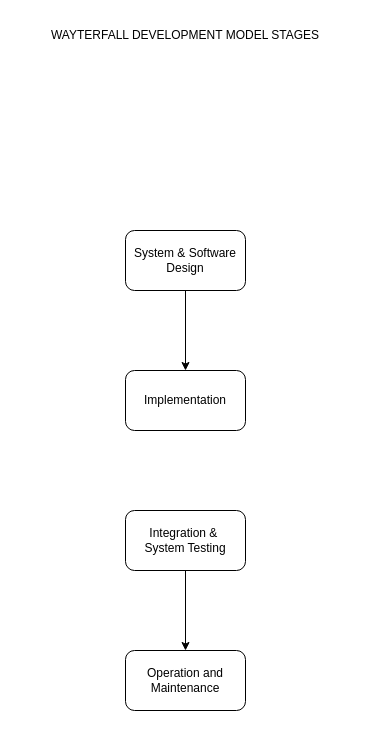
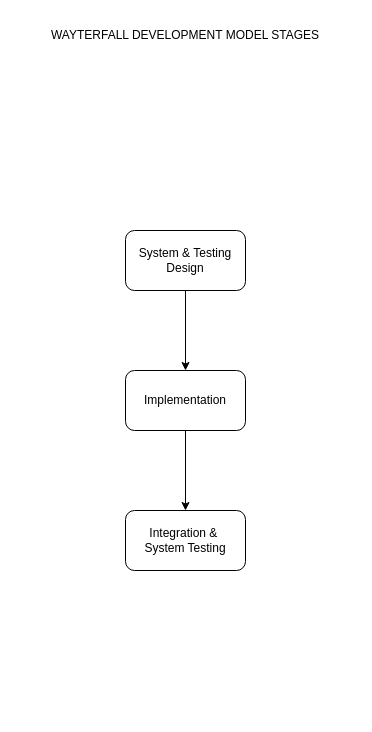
  <mxCell id="0" />
  <mxCell id="1" parent="0" />
  <mxCell id="2" value="" style="edgeStyle=none;html=1;strokeColor=#000000;" edge="1" parent="1" source="3" target="5"><mxGeometry relative="1" as="geometry" /></mxCell>
- <mxCell id="3" value="System &amp;amp; Software&lt;br&gt;Design" style="whiteSpace=wrap;html=1;rounded=1;fillColor=#FFFFFF;fontColor=#000000;strokeColor=#000000;" vertex="1" parent="1"><mxGeometry x="125" y="230" width="120" height="60" as="geometry" /></mxCell>
+ <mxCell id="3" value="System &amp;amp; Testing&lt;br&gt;Design" style="whiteSpace=wrap;html=1;rounded=1;fillColor=#FFFFFF;fontColor=#000000;strokeColor=#000000;" vertex="1" parent="1"><mxGeometry x="125" y="230" width="120" height="60" as="geometry" /></mxCell>
+ <mxCell id="4" value="" style="edgeStyle=none;html=1;strokeColor=#000000;" edge="1" parent="1" source="5" target="7"><mxGeometry relative="1" as="geometry" /></mxCell>
  <mxCell id="5" value="Implementation" style="whiteSpace=wrap;html=1;rounded=1;fillColor=#FFFFFF;fontColor=#000000;strokeColor=#000000;" vertex="1" parent="1"><mxGeometry x="125" y="370" width="120" height="60" as="geometry" /></mxCell>
- <mxCell id="6" value="" style="edgeStyle=none;html=1;strokeColor=#000000;" edge="1" parent="1" source="7" target="8"><mxGeometry relative="1" as="geometry" /></mxCell>
  <mxCell id="7" value="Integration &amp;amp;&amp;nbsp;&lt;br&gt;System Testing" style="whiteSpace=wrap;html=1;rounded=1;fillColor=#FFFFFF;fontColor=#000000;strokeColor=#000000;" vertex="1" parent="1"><mxGeometry x="125" y="510" width="120" height="60" as="geometry" /></mxCell>
- <mxCell id="8" value="Operation and&lt;br&gt;Maintenance" style="whiteSpace=wrap;html=1;rounded=1;fillColor=#FFFFFF;fontColor=#000000;strokeColor=#000000;" vertex="1" parent="1"><mxGeometry x="125" y="650" width="120" height="60" as="geometry" /></mxCell>
  <mxCell id="9" value="WAYTERFALL DEVELOPMENT MODEL STAGES" style="text;html=1;strokeColor=none;fillColor=none;align=center;verticalAlign=middle;whiteSpace=wrap;rounded=0;fontColor=#000000;" vertex="1" parent="1"><mxGeometry x="20" y="20" width="330" height="30" as="geometry" /></mxCell>
